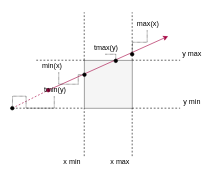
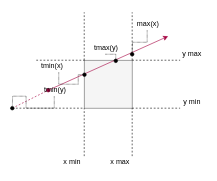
  <mxCell id="0" />
  <mxCell id="1" parent="0" />
  <mxCell id="2" value="" style="whiteSpace=wrap;html=1;aspect=fixed;fillColor=#f5f5f5;strokeColor=#666666;fontColor=#333333;" vertex="1" parent="1"><mxGeometry x="140" y="100" width="80" height="80" as="geometry" /></mxCell>
  <mxCell id="3" value="" style="endArrow=none;dashed=1;html=1;exitX=0;exitY=0;exitDx=0;exitDy=0;" edge="1" parent="1" source="2"><mxGeometry width="50" height="50" relative="1" as="geometry"><mxPoint x="130" y="90" as="sourcePoint" /><mxPoint x="140" y="20" as="targetPoint" /></mxGeometry></mxCell>
  <mxCell id="4" value="" style="endArrow=none;dashed=1;html=1;exitX=0;exitY=0;exitDx=0;exitDy=0;" edge="1" parent="1"><mxGeometry width="50" height="50" relative="1" as="geometry"><mxPoint x="220" y="100" as="sourcePoint" /><mxPoint x="220" y="20" as="targetPoint" /></mxGeometry></mxCell>
  <mxCell id="5" value="" style="endArrow=none;dashed=1;html=1;exitX=1;exitY=1;exitDx=0;exitDy=0;" edge="1" parent="1" source="2"><mxGeometry width="50" height="50" relative="1" as="geometry"><mxPoint x="270" y="190" as="sourcePoint" /><mxPoint x="300" y="180" as="targetPoint" /></mxGeometry></mxCell>
  <mxCell id="6" value="" style="endArrow=none;dashed=1;html=1;exitX=1;exitY=1;exitDx=0;exitDy=0;" edge="1" parent="1"><mxGeometry width="50" height="50" relative="1" as="geometry"><mxPoint x="220" y="100" as="sourcePoint" /><mxPoint x="300" y="100" as="targetPoint" /></mxGeometry></mxCell>
  <mxCell id="7" value="" style="endArrow=none;dashed=1;html=1;" edge="1" parent="1"><mxGeometry width="50" height="50" relative="1" as="geometry"><mxPoint x="60" y="100" as="sourcePoint" /><mxPoint x="140" y="100" as="targetPoint" /></mxGeometry></mxCell>
  <mxCell id="8" value="" style="endArrow=none;dashed=1;html=1;entryX=0;entryY=1;entryDx=0;entryDy=0;" edge="1" parent="1" target="2"><mxGeometry width="50" height="50" relative="1" as="geometry"><mxPoint x="20" y="180" as="sourcePoint" /><mxPoint x="130" y="180" as="targetPoint" /></mxGeometry></mxCell>
  <mxCell id="9" value="" style="endArrow=none;dashed=1;html=1;" edge="1" parent="1"><mxGeometry width="50" height="50" relative="1" as="geometry"><mxPoint x="140" y="260" as="sourcePoint" /><mxPoint x="140" y="180" as="targetPoint" /></mxGeometry></mxCell>
  <mxCell id="10" value="" style="endArrow=none;dashed=1;html=1;" edge="1" parent="1"><mxGeometry width="50" height="50" relative="1" as="geometry"><mxPoint x="220" y="260" as="sourcePoint" /><mxPoint x="220" y="180" as="targetPoint" /></mxGeometry></mxCell>
  <mxCell id="11" value="" style="endArrow=classic;html=1;startArrow=oval;startFill=1;fillColor=#d80073;strokeColor=#A50040;" edge="1" parent="1"><mxGeometry width="50" height="50" relative="1" as="geometry"><mxPoint x="80" y="150" as="sourcePoint" /><mxPoint x="280" y="60" as="targetPoint" /></mxGeometry></mxCell>
  <mxCell id="12" value="y max" style="text;html=1;strokeColor=none;fillColor=none;align=center;verticalAlign=middle;whiteSpace=wrap;rounded=0;" vertex="1" parent="1"><mxGeometry x="300" y="80" width="40" height="20" as="geometry" /></mxCell>
  <mxCell id="13" value="y min" style="text;html=1;strokeColor=none;fillColor=none;align=center;verticalAlign=middle;whiteSpace=wrap;rounded=0;" vertex="1" parent="1"><mxGeometry x="300" y="160" width="40" height="20" as="geometry" /></mxCell>
  <mxCell id="14" value="x min" style="text;html=1;strokeColor=none;fillColor=none;align=center;verticalAlign=middle;whiteSpace=wrap;rounded=0;" vertex="1" parent="1"><mxGeometry x="100" y="260" width="40" height="20" as="geometry" /></mxCell>
  <mxCell id="15" value="x max" style="text;html=1;strokeColor=none;fillColor=none;align=center;verticalAlign=middle;whiteSpace=wrap;rounded=0;" vertex="1" parent="1"><mxGeometry x="180" y="260" width="40" height="20" as="geometry" /></mxCell>
  <mxCell id="16" style="edgeStyle=orthogonalEdgeStyle;rounded=0;orthogonalLoop=1;jettySize=auto;html=1;exitX=0.5;exitY=1;exitDx=0;exitDy=0;startArrow=none;startFill=0;dashed=1;dashPattern=1 1;endArrow=oval;endFill=1;" edge="1" parent="1" source="17"><mxGeometry relative="1" as="geometry"><mxPoint x="220" y="90" as="targetPoint" /></mxGeometry></mxCell>
  <mxCell id="17" value="&amp;nbsp;max(x)" style="text;html=1;strokeColor=none;fillColor=none;align=center;verticalAlign=middle;whiteSpace=wrap;rounded=0;" vertex="1" parent="1"><mxGeometry x="220" y="30" width="50" height="20" as="geometry" /></mxCell>
  <mxCell id="18" style="edgeStyle=orthogonalEdgeStyle;rounded=0;orthogonalLoop=1;jettySize=auto;html=1;exitX=0.5;exitY=1;exitDx=0;exitDy=0;entryX=0.658;entryY=0.013;entryDx=0;entryDy=0;entryPerimeter=0;dashed=1;dashPattern=1 1;startArrow=none;startFill=0;endArrow=oval;endFill=1;" edge="1" parent="1" source="19" target="2"><mxGeometry relative="1" as="geometry" /></mxCell>
  <mxCell id="19" value="&amp;nbsp;tmax(y)" style="text;html=1;strokeColor=none;fillColor=none;align=center;verticalAlign=middle;whiteSpace=wrap;rounded=0;" vertex="1" parent="1"><mxGeometry x="150" y="70" width="50" height="20" as="geometry" /></mxCell>
  <mxCell id="20" style="edgeStyle=orthogonalEdgeStyle;rounded=0;orthogonalLoop=1;jettySize=auto;html=1;exitX=0.75;exitY=1;exitDx=0;exitDy=0;entryX=0.005;entryY=0.302;entryDx=0;entryDy=0;entryPerimeter=0;dashed=1;dashPattern=1 1;startArrow=none;startFill=0;endArrow=oval;endFill=1;" edge="1" parent="1" source="21" target="2"><mxGeometry relative="1" as="geometry" /></mxCell>
- <mxCell id="21" value="&amp;nbsp;min(x)" style="text;html=1;strokeColor=none;fillColor=none;align=center;verticalAlign=middle;whiteSpace=wrap;rounded=0;" vertex="1" parent="1"><mxGeometry x="60" y="100" width="50" height="20" as="geometry" /></mxCell>
+ <mxCell id="21" value="&amp;nbsp;tmin(x)" style="text;html=1;strokeColor=none;fillColor=none;align=center;verticalAlign=middle;whiteSpace=wrap;rounded=0;" vertex="1" parent="1"><mxGeometry x="60" y="100" width="50" height="20" as="geometry" /></mxCell>
  <mxCell id="22" value="" style="endArrow=none;dashed=1;html=1;fillColor=#d80073;strokeColor=#A50040;" edge="1" parent="1"><mxGeometry width="50" height="50" relative="1" as="geometry"><mxPoint x="20" y="180" as="sourcePoint" /><mxPoint x="80" y="150" as="targetPoint" /></mxGeometry></mxCell>
  <mxCell id="23" style="edgeStyle=orthogonalEdgeStyle;rounded=0;orthogonalLoop=1;jettySize=auto;html=1;exitX=0.5;exitY=1;exitDx=0;exitDy=0;dashed=1;startArrow=none;startFill=0;endArrow=oval;endFill=1;dashPattern=1 1;" edge="1" parent="1" source="24"><mxGeometry relative="1" as="geometry"><mxPoint x="20" y="180" as="targetPoint" /></mxGeometry></mxCell>
  <mxCell id="24" value="&amp;nbsp;tmin(y)" style="text;html=1;strokeColor=none;fillColor=none;align=center;verticalAlign=middle;whiteSpace=wrap;rounded=0;" vertex="1" parent="1"><mxGeometry x="65" y="140" width="50" height="20" as="geometry" /></mxCell>
